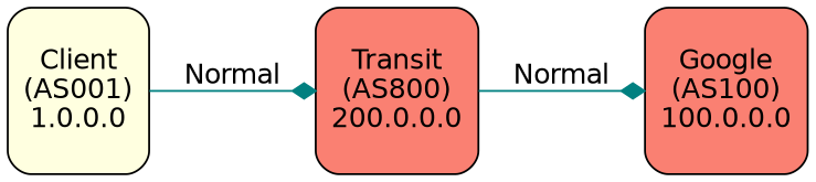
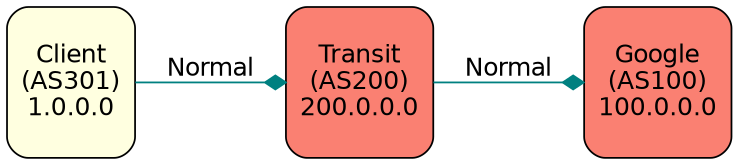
  digraph {
    fontname="DejaVu Sans"
    rankdir=LR
    node [fillcolor=salmon fontname="DejaVu Sans" shape=rectangle style="rounded,filled"]
    edge [arrowhead=diamond color=teal fontname="DejaVu Sans"]
-   n1 [fillcolor=lightyellow height=1.2 label="Client\n(AS001)\n1.0.0.0" width=1]
-   n2 [height=1.2 label="Transit\n(AS800)\n200.0.0.0" width=1]
+   n1 [fillcolor=lightyellow height=1.2 label="Client\n(AS301)\n1.0.0.0" width=1]
+   n2 [height=1.2 label="Transit\n(AS200)\n200.0.0.0" width=1]
    n3 [height=1.2 label="Google\n(AS100)\n100.0.0.0" width=1]
    n1 -> n2 [label=Normal]
    n2 -> n3 [label=Normal]
  }
